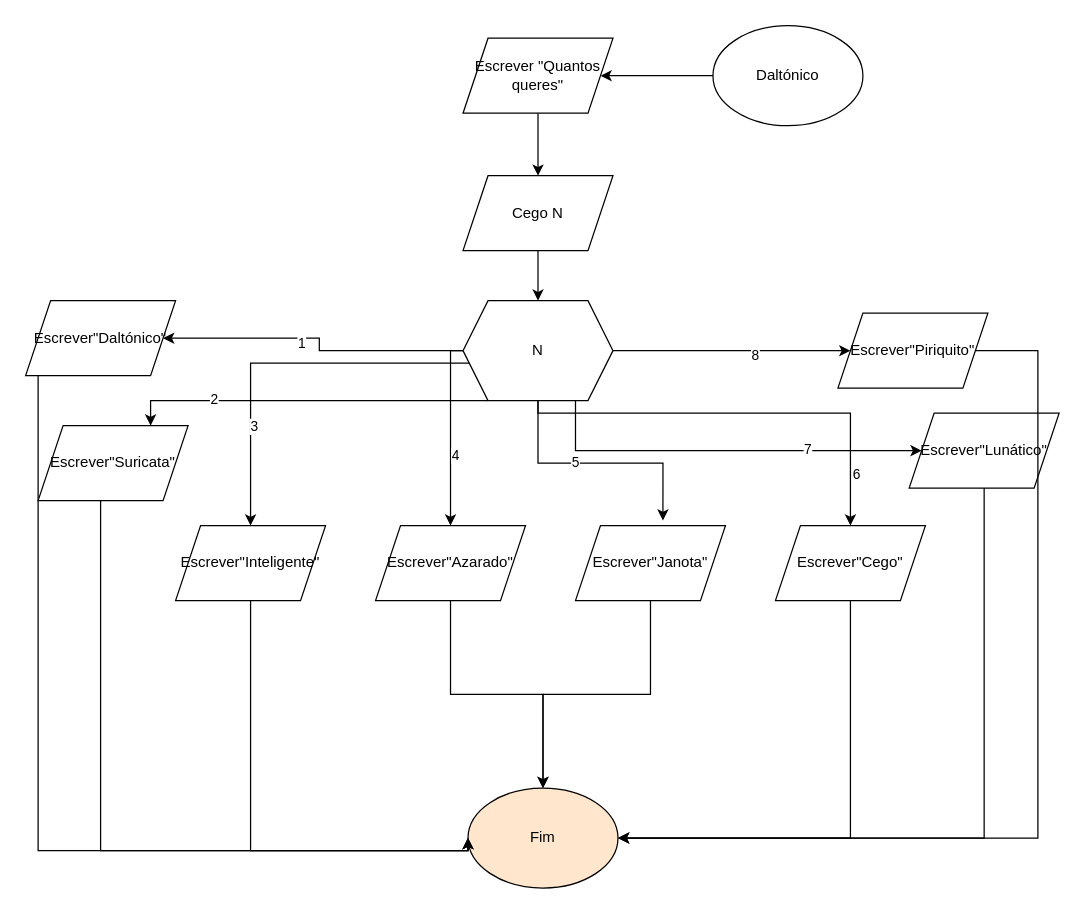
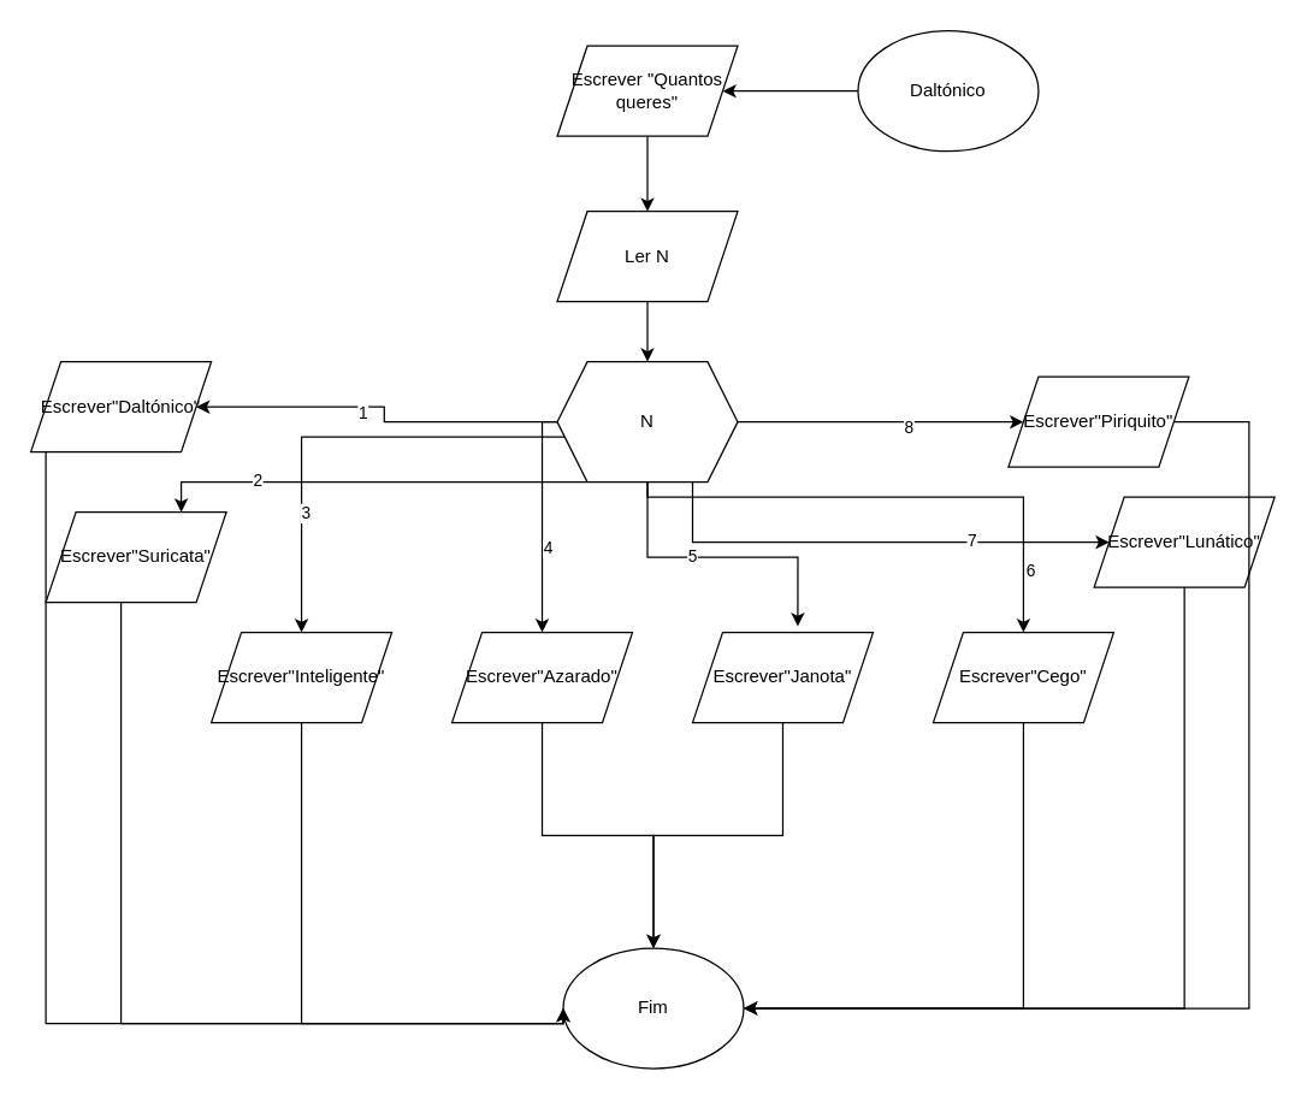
  <mxCell id="0" />
  <mxCell id="1" parent="0" />
  <mxCell id="2" value="" style="edgeStyle=orthogonalEdgeStyle;rounded=0;orthogonalLoop=1;jettySize=auto;html=1;" edge="1" parent="1" source="3" target="41"><mxGeometry relative="1" as="geometry" /></mxCell>
  <mxCell id="3" value="Daltónico" style="ellipse;whiteSpace=wrap;html=1;" parent="1" vertex="1"><mxGeometry x="570" y="20" width="120" height="80" as="geometry" /></mxCell>
- <mxCell id="4" value="Fim" style="ellipse;whiteSpace=wrap;html=1;fillColor=#ffe6cc;" vertex="1" parent="1"><mxGeometry x="374" y="630" width="120" height="80" as="geometry" /></mxCell>
+ <mxCell id="4" value="Fim" style="ellipse;whiteSpace=wrap;html=1;" vertex="1" parent="1"><mxGeometry x="374" y="630" width="120" height="80" as="geometry" /></mxCell>
  <mxCell id="5" style="edgeStyle=orthogonalEdgeStyle;rounded=0;orthogonalLoop=1;jettySize=auto;html=1;entryX=0;entryY=0.5;entryDx=0;entryDy=0;" edge="1" parent="1" source="19" target="37"><mxGeometry relative="1" as="geometry" /></mxCell>
  <mxCell id="6" value="8" style="edgeLabel;html=1;align=center;verticalAlign=middle;resizable=0;points=[];" vertex="1" connectable="0" parent="5"><mxGeometry x="0.19" y="-3" relative="1" as="geometry"><mxPoint as="offset" /></mxGeometry></mxCell>
  <mxCell id="7" style="edgeStyle=orthogonalEdgeStyle;rounded=0;orthogonalLoop=1;jettySize=auto;html=1;entryX=0;entryY=0.5;entryDx=0;entryDy=0;" edge="1" parent="1" source="19" target="35"><mxGeometry relative="1" as="geometry"><Array as="points"><mxPoint x="460" y="360" /></Array></mxGeometry></mxCell>
  <mxCell id="8" value="7" style="edgeLabel;html=1;align=center;verticalAlign=middle;resizable=0;points=[];" vertex="1" connectable="0" parent="7"><mxGeometry x="0.418" y="2" relative="1" as="geometry"><mxPoint as="offset" /></mxGeometry></mxCell>
  <mxCell id="9" style="edgeStyle=orthogonalEdgeStyle;rounded=0;orthogonalLoop=1;jettySize=auto;html=1;entryX=0.5;entryY=0;entryDx=0;entryDy=0;" edge="1" parent="1" source="19" target="29"><mxGeometry relative="1" as="geometry"><Array as="points"><mxPoint x="360" y="280" /></Array></mxGeometry></mxCell>
  <mxCell id="10" value="4" style="edgeLabel;html=1;align=center;verticalAlign=middle;resizable=0;points=[];" vertex="1" connectable="0" parent="9"><mxGeometry x="0.235" y="3" relative="1" as="geometry"><mxPoint as="offset" /></mxGeometry></mxCell>
  <mxCell id="11" style="edgeStyle=orthogonalEdgeStyle;rounded=0;orthogonalLoop=1;jettySize=auto;html=1;entryX=0.5;entryY=0;entryDx=0;entryDy=0;" edge="1" parent="1" source="19" target="33"><mxGeometry relative="1" as="geometry"><Array as="points"><mxPoint x="430" y="330" /><mxPoint x="680" y="330" /></Array></mxGeometry></mxCell>
  <mxCell id="12" value="6" style="edgeLabel;html=1;align=center;verticalAlign=middle;resizable=0;points=[];" vertex="1" connectable="0" parent="11"><mxGeometry x="0.759" y="4" relative="1" as="geometry"><mxPoint as="offset" /></mxGeometry></mxCell>
  <mxCell id="13" style="edgeStyle=orthogonalEdgeStyle;rounded=0;orthogonalLoop=1;jettySize=auto;html=1;entryX=1;entryY=0.5;entryDx=0;entryDy=0;" edge="1" parent="1" source="19" target="23"><mxGeometry relative="1" as="geometry" /></mxCell>
  <mxCell id="14" value="1" style="edgeLabel;html=1;align=center;verticalAlign=middle;resizable=0;points=[];" vertex="1" connectable="0" parent="13"><mxGeometry x="0.12" y="3" relative="1" as="geometry"><mxPoint as="offset" /></mxGeometry></mxCell>
  <mxCell id="15" style="edgeStyle=orthogonalEdgeStyle;rounded=0;orthogonalLoop=1;jettySize=auto;html=1;entryX=0.75;entryY=0;entryDx=0;entryDy=0;" edge="1" parent="1" source="19" target="25"><mxGeometry relative="1" as="geometry"><Array as="points"><mxPoint x="120" y="320" /></Array></mxGeometry></mxCell>
  <mxCell id="16" value="2" style="edgeLabel;html=1;align=center;verticalAlign=middle;resizable=0;points=[];" vertex="1" connectable="0" parent="15"><mxGeometry x="0.517" y="-2" relative="1" as="geometry"><mxPoint as="offset" /></mxGeometry></mxCell>
  <mxCell id="17" style="edgeStyle=orthogonalEdgeStyle;rounded=0;orthogonalLoop=1;jettySize=auto;html=1;entryX=0.5;entryY=0;entryDx=0;entryDy=0;" edge="1" parent="1" source="19" target="27"><mxGeometry relative="1" as="geometry"><Array as="points"><mxPoint x="200" y="290" /></Array></mxGeometry></mxCell>
  <mxCell id="18" value="3" style="edgeLabel;html=1;align=center;verticalAlign=middle;resizable=0;points=[];" vertex="1" connectable="0" parent="17"><mxGeometry x="0.475" y="2" relative="1" as="geometry"><mxPoint as="offset" /></mxGeometry></mxCell>
  <mxCell id="19" value="N" style="shape=hexagon;perimeter=hexagonPerimeter2;whiteSpace=wrap;html=1;fixedSize=1;" vertex="1" parent="1"><mxGeometry x="370" y="240" width="120" height="80" as="geometry" /></mxCell>
  <mxCell id="20" value="" style="edgeStyle=orthogonalEdgeStyle;rounded=0;orthogonalLoop=1;jettySize=auto;html=1;" edge="1" parent="1" source="21" target="19"><mxGeometry relative="1" as="geometry" /></mxCell>
- <mxCell id="21" value="Cego N" style="shape=parallelogram;perimeter=parallelogramPerimeter;whiteSpace=wrap;html=1;fixedSize=1;" vertex="1" parent="1"><mxGeometry x="370" y="140" width="120" height="60" as="geometry" /></mxCell>
+ <mxCell id="21" value="Ler N" style="shape=parallelogram;perimeter=parallelogramPerimeter;whiteSpace=wrap;html=1;fixedSize=1;" vertex="1" parent="1"><mxGeometry x="370" y="140" width="120" height="60" as="geometry" /></mxCell>
  <mxCell id="22" style="edgeStyle=orthogonalEdgeStyle;rounded=0;orthogonalLoop=1;jettySize=auto;html=1;entryX=0;entryY=0.5;entryDx=0;entryDy=0;" edge="1" parent="1" source="23" target="4"><mxGeometry relative="1" as="geometry"><Array as="points"><mxPoint x="30" y="680" /><mxPoint x="374" y="680" /></Array></mxGeometry></mxCell>
  <mxCell id="23" value="Escrever&quot;Daltónico&quot;" style="shape=parallelogram;perimeter=parallelogramPerimeter;whiteSpace=wrap;html=1;fixedSize=1;" vertex="1" parent="1"><mxGeometry y="240" width="120" height="60" as="geometry" x="20" /></mxCell>
  <mxCell id="24" style="edgeStyle=orthogonalEdgeStyle;rounded=0;orthogonalLoop=1;jettySize=auto;html=1;entryX=0;entryY=0.5;entryDx=0;entryDy=0;" edge="1" parent="1" source="25" target="4"><mxGeometry relative="1" as="geometry"><Array as="points"><mxPoint x="80" y="680" /><mxPoint x="374" y="680" /></Array></mxGeometry></mxCell>
  <mxCell id="25" value="Escrever&quot;Suricata&quot;" style="shape=parallelogram;perimeter=parallelogramPerimeter;whiteSpace=wrap;html=1;fixedSize=1;" vertex="1" parent="1"><mxGeometry x="30" y="340" width="120" height="60" as="geometry" /></mxCell>
  <mxCell id="26" style="edgeStyle=orthogonalEdgeStyle;rounded=0;orthogonalLoop=1;jettySize=auto;html=1;entryX=0;entryY=0.5;entryDx=0;entryDy=0;" edge="1" parent="1" source="27" target="4"><mxGeometry relative="1" as="geometry"><Array as="points"><mxPoint x="200" y="680" /><mxPoint x="374" y="680" /></Array></mxGeometry></mxCell>
  <mxCell id="27" value="Escrever&quot;Inteligente&quot;" style="shape=parallelogram;perimeter=parallelogramPerimeter;whiteSpace=wrap;html=1;fixedSize=1;" vertex="1" parent="1"><mxGeometry x="140" y="420" width="120" height="60" as="geometry" /></mxCell>
  <mxCell id="28" style="edgeStyle=orthogonalEdgeStyle;rounded=0;orthogonalLoop=1;jettySize=auto;html=1;entryX=0.5;entryY=0;entryDx=0;entryDy=0;" edge="1" parent="1" source="29" target="4"><mxGeometry relative="1" as="geometry" /></mxCell>
  <mxCell id="29" value="Escrever&quot;Azarado&quot;" style="shape=parallelogram;perimeter=parallelogramPerimeter;whiteSpace=wrap;html=1;fixedSize=1;" vertex="1" parent="1"><mxGeometry x="300" y="420" width="120" height="60" as="geometry" /></mxCell>
  <mxCell id="30" style="edgeStyle=orthogonalEdgeStyle;rounded=0;orthogonalLoop=1;jettySize=auto;html=1;entryX=0.5;entryY=0;entryDx=0;entryDy=0;" edge="1" parent="1" source="31" target="4"><mxGeometry relative="1" as="geometry" /></mxCell>
  <mxCell id="31" value="Escrever&quot;Janota&quot;" style="shape=parallelogram;perimeter=parallelogramPerimeter;whiteSpace=wrap;html=1;fixedSize=1;" vertex="1" parent="1"><mxGeometry x="460" y="420" width="120" height="60" as="geometry" /></mxCell>
  <mxCell id="32" style="edgeStyle=orthogonalEdgeStyle;rounded=0;orthogonalLoop=1;jettySize=auto;html=1;entryX=1;entryY=0.5;entryDx=0;entryDy=0;" edge="1" parent="1" source="33" target="4"><mxGeometry relative="1" as="geometry"><Array as="points"><mxPoint x="680" y="670" /></Array></mxGeometry></mxCell>
  <mxCell id="33" value="Escrever&quot;Cego&quot;" style="shape=parallelogram;perimeter=parallelogramPerimeter;whiteSpace=wrap;html=1;fixedSize=1;" vertex="1" parent="1"><mxGeometry x="620" y="420" width="120" height="60" as="geometry" /></mxCell>
  <mxCell id="34" style="edgeStyle=orthogonalEdgeStyle;rounded=0;orthogonalLoop=1;jettySize=auto;html=1;entryX=1;entryY=0.5;entryDx=0;entryDy=0;" edge="1" parent="1" source="35" target="4"><mxGeometry relative="1" as="geometry"><Array as="points"><mxPoint x="787" y="670" /></Array></mxGeometry></mxCell>
  <mxCell id="35" value="Escrever&quot;Lunático&quot;" style="shape=parallelogram;perimeter=parallelogramPerimeter;whiteSpace=wrap;html=1;fixedSize=1;" vertex="1" parent="1"><mxGeometry x="727" y="330" width="120" height="60" as="geometry" /></mxCell>
  <mxCell id="36" style="edgeStyle=orthogonalEdgeStyle;rounded=0;orthogonalLoop=1;jettySize=auto;html=1;entryX=1;entryY=0.5;entryDx=0;entryDy=0;" edge="1" parent="1" source="37" target="4"><mxGeometry relative="1" as="geometry"><Array as="points"><mxPoint x="830" y="280" /><mxPoint x="830" y="670" /></Array></mxGeometry></mxCell>
  <mxCell id="37" value="Escrever&quot;Piriquito&quot;" style="shape=parallelogram;perimeter=parallelogramPerimeter;whiteSpace=wrap;html=1;fixedSize=1;" vertex="1" parent="1"><mxGeometry x="670" y="250" width="120" height="60" as="geometry" /></mxCell>
  <mxCell id="38" style="edgeStyle=orthogonalEdgeStyle;rounded=0;orthogonalLoop=1;jettySize=auto;html=1;entryX=0.583;entryY=-0.067;entryDx=0;entryDy=0;entryPerimeter=0;" edge="1" parent="1" source="19" target="31"><mxGeometry relative="1" as="geometry" /></mxCell>
  <mxCell id="39" value="5" style="edgeLabel;html=1;align=center;verticalAlign=middle;resizable=0;points=[];" vertex="1" connectable="0" parent="38"><mxGeometry x="-0.194" y="1" relative="1" as="geometry"><mxPoint as="offset" /></mxGeometry></mxCell>
  <mxCell id="40" value="" style="edgeStyle=orthogonalEdgeStyle;rounded=0;orthogonalLoop=1;jettySize=auto;html=1;" edge="1" parent="1" source="41" target="21"><mxGeometry relative="1" as="geometry" /></mxCell>
  <mxCell id="41" value="Escrever &quot;Quantos queres&quot;" style="shape=parallelogram;perimeter=parallelogramPerimeter;whiteSpace=wrap;html=1;fixedSize=1;" vertex="1" parent="1"><mxGeometry x="370" y="30" width="120" height="60" as="geometry" /></mxCell>
